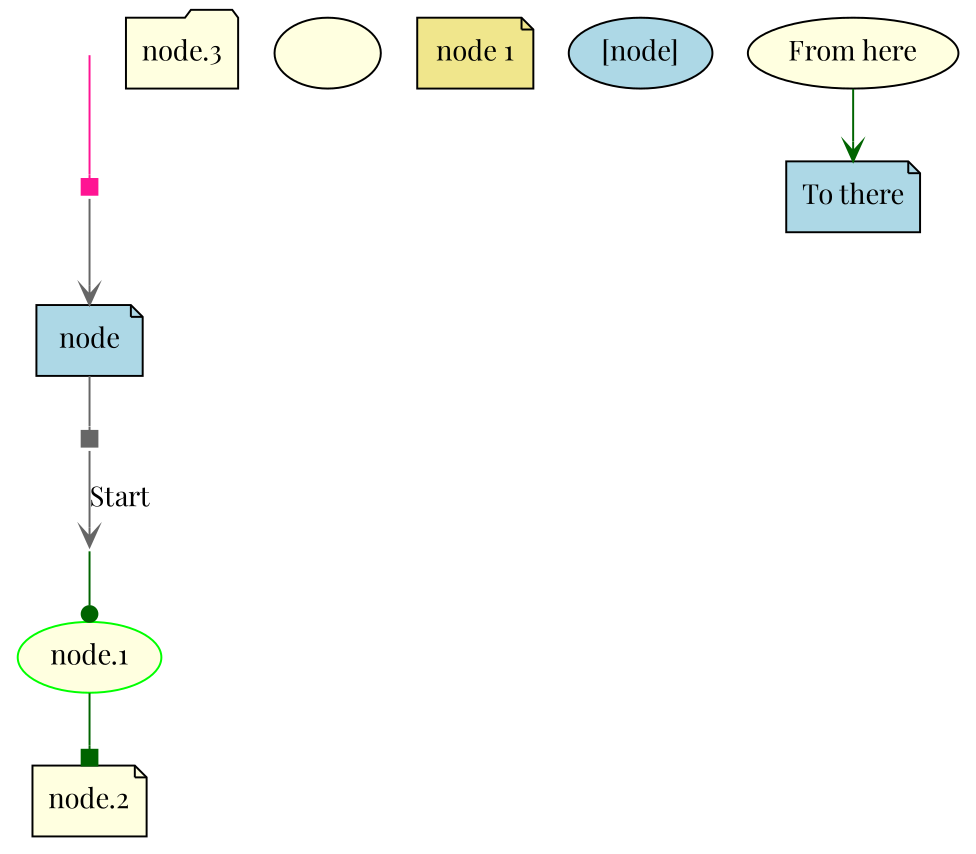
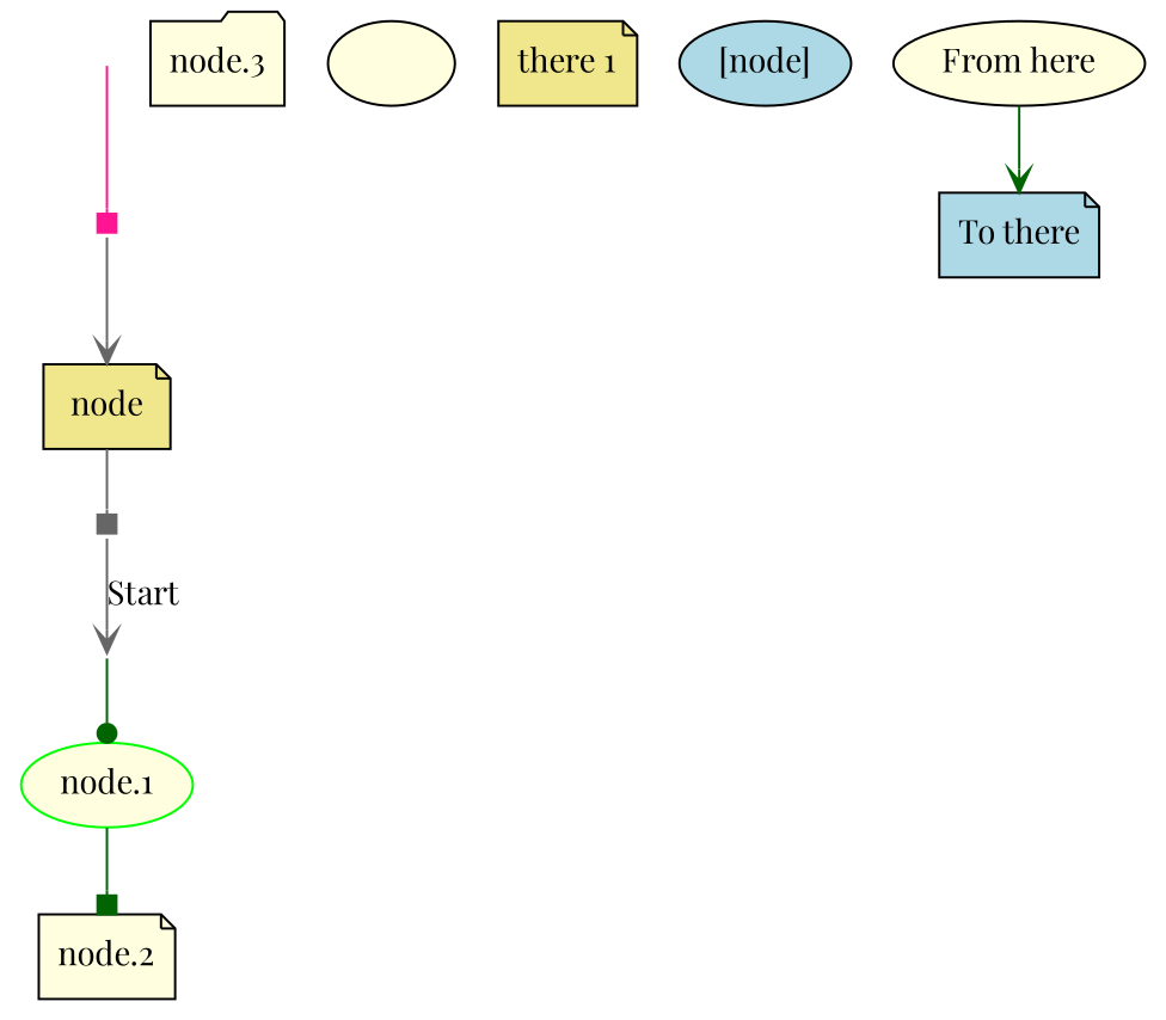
  digraph {
    fontname="Playfair Display"
    rankdir=TB
    node [fillcolor=lightyellow fontname="Playfair Display" shape=point style=filled]
    edge [arrowhead=box color=gray40 fontname="Playfair Display"]
    33 [color=invis fillcolor=khaki width=0]
    40 [color=invis fillcolor=lightblue width=0]
-   "node" [fillcolor=lightblue shape=note]
+   "node" [fillcolor=khaki shape=note]
    47 [color=invis fillcolor=khaki width=0]
    54 [color=invis fillcolor=khaki width=0]
    "node.1" [color=green shape=ellipse]
    "node.2" [shape=note]
    "node.3" [shape=folder]
    "" [shape=ellipse]
-   "node 1" [fillcolor=khaki shape=note]
+   "node 1" [fillcolor=khaki shape=note label="there 1"]
    "\[node\]" [fillcolor=lightblue shape=ellipse]
    "From here" [shape=ellipse]
    "To there" [fillcolor=lightblue shape=note]
    33 -> 40 [color=deeppink]
    40 -> "node" [arrowhead=vee]
    "node" -> 47
    47 -> 54 [arrowhead=vee label=Start]
    54 -> "node.1" [arrowhead=dot color=darkgreen]
    "node.1" -> "node.2" [color=darkgreen]
    "From here" -> "To there" [arrowhead=vee color=darkgreen]
  }
